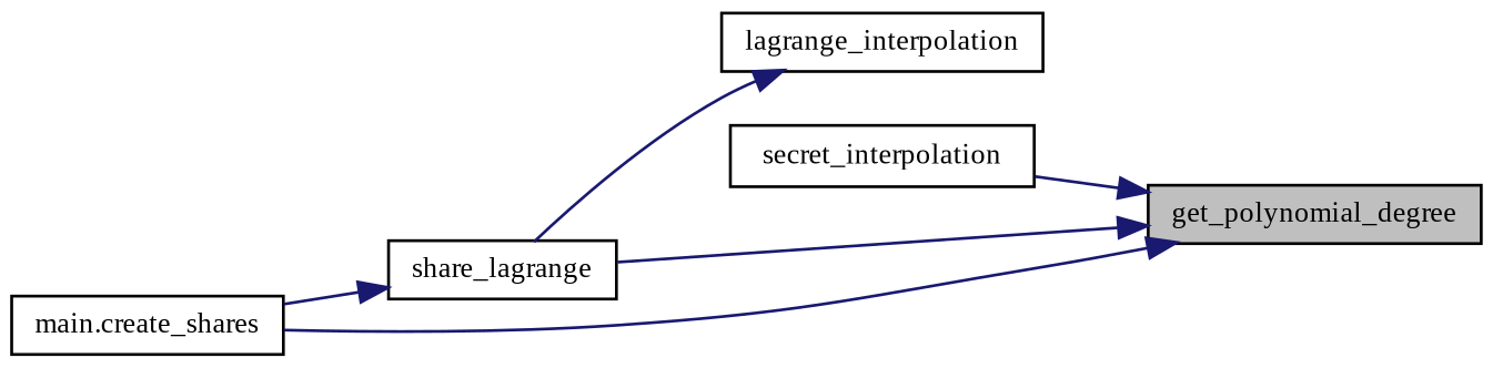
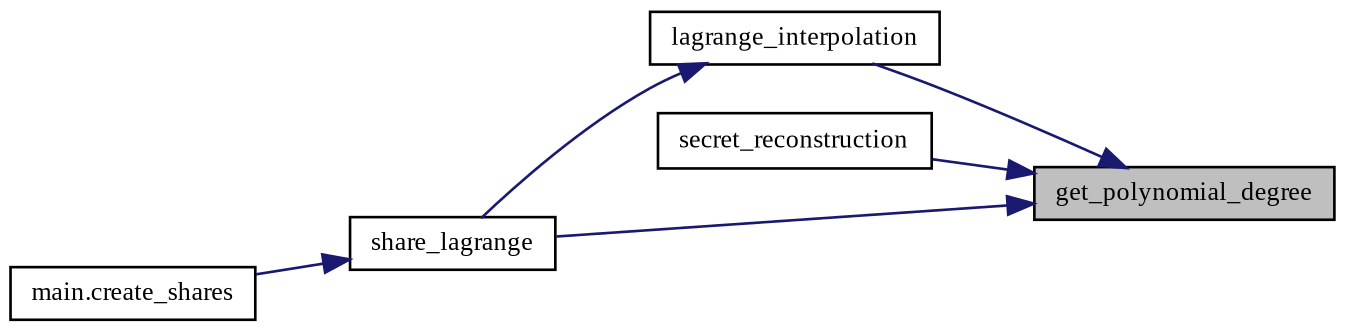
  digraph {
    fontname="Liberation Serif"
    rankdir=RL
    node [color=black fillcolor=white fontname="Liberation Serif" fontsize=10 shape=record style=filled]
    edge [color=midnightblue dir=back fontname="Liberation Serif" fontsize=10 labelfontname=Helvetica labelfontsize=10 style=solid]
    n1 [fillcolor=grey75 fontcolor=black height=0.2 label=get_polynomial_degree width=0.4]
    n2 [height=0.2 label=lagrange_interpolation width=0.4]
-   n3 [height=0.2 label=secret_interpolation width=0.4]
+   n3 [height=0.2 label=secret_reconstruction width=0.4]
    n4 [height=0.2 label=share_lagrange width=0.4]
    n5 [height=0.2 label="main.create_shares" width=0.4]
-   n1 -> n5
+   n1 -> n2
    n1 -> n3
    n1 -> n4
    n2 -> n4
    n4 -> n5
  }
